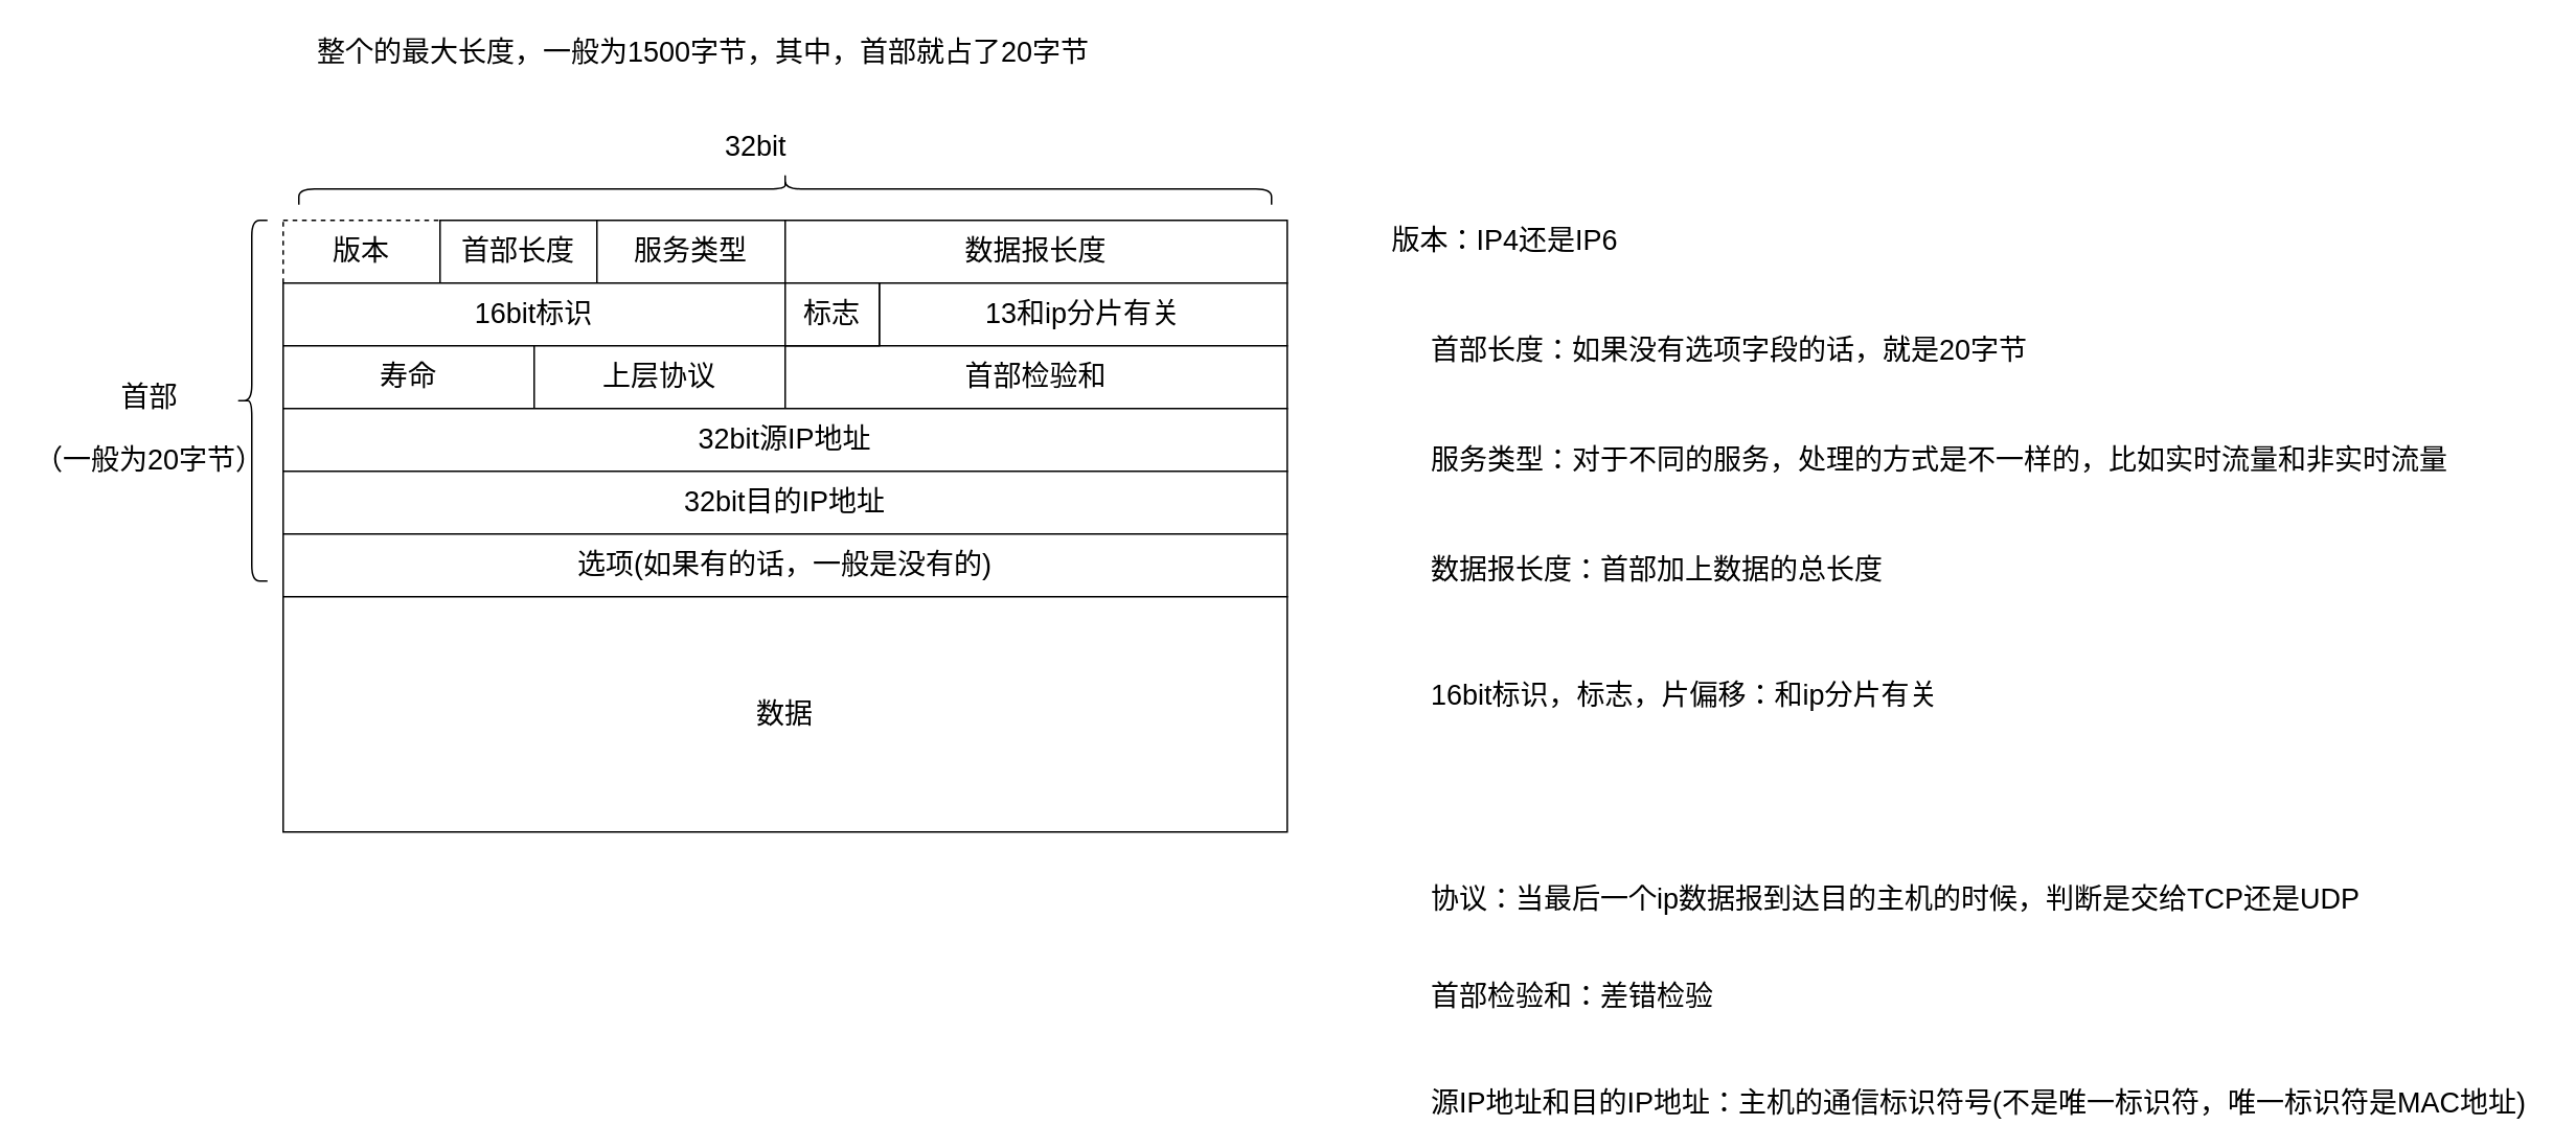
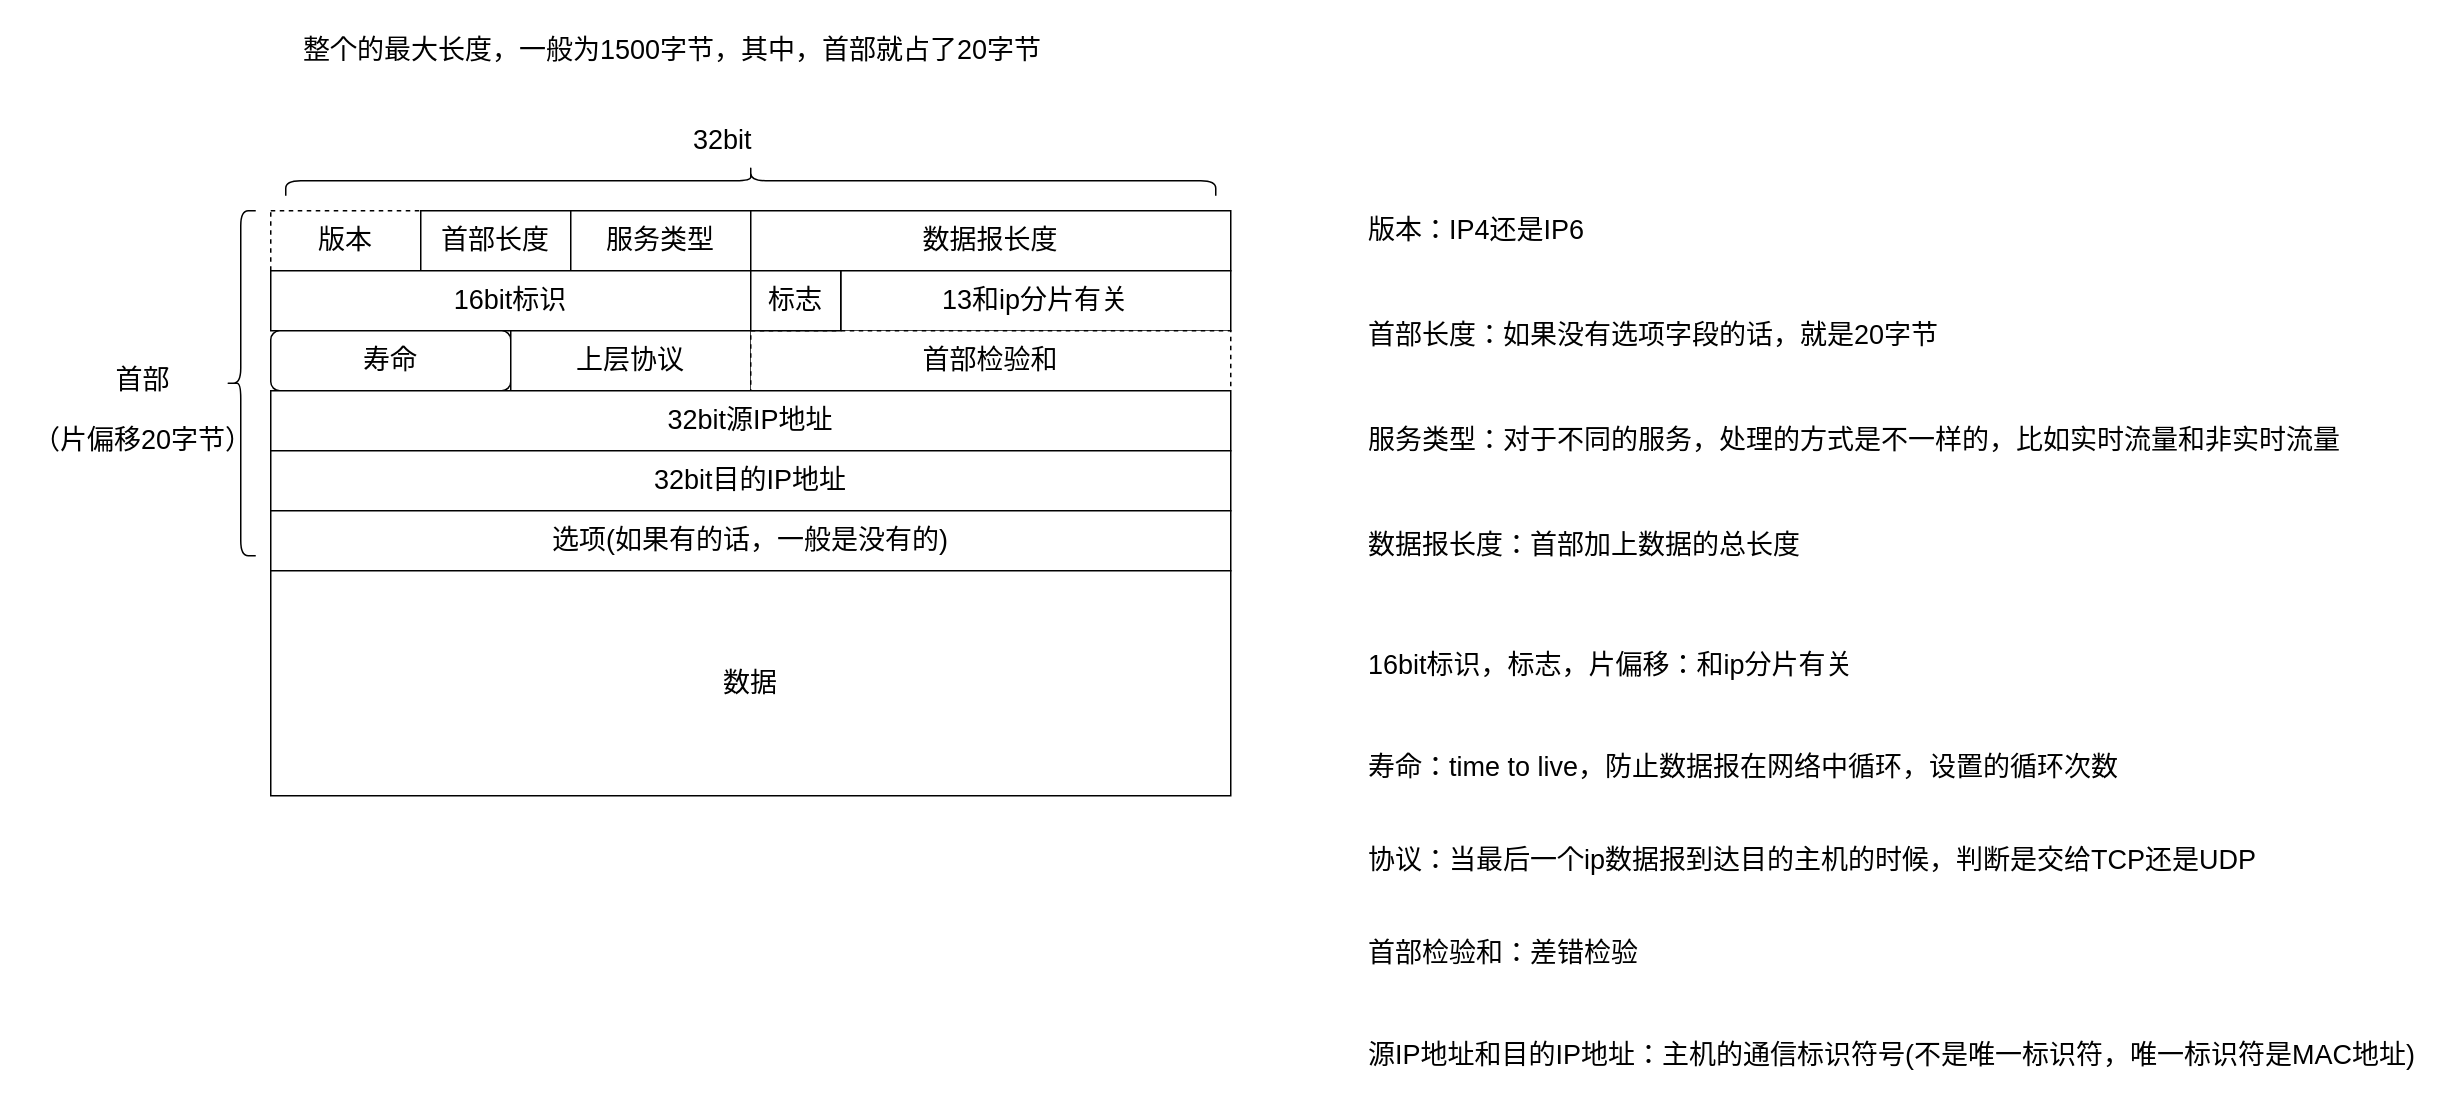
  <mxCell id="0" />
  <mxCell id="1" parent="0" />
  <mxCell id="2" value="版本" style="rounded=0;whiteSpace=wrap;html=1;fontSize=18;dashed=1;" vertex="1" parent="1"><mxGeometry x="180" y="140" width="100" height="40" as="geometry" /></mxCell>
  <mxCell id="3" value="首部长度" style="rounded=0;whiteSpace=wrap;html=1;fontSize=18;" vertex="1" parent="1"><mxGeometry x="280" y="140" width="100" height="40" as="geometry" /></mxCell>
  <mxCell id="4" value="服务类型" style="rounded=0;whiteSpace=wrap;html=1;fontSize=18;" vertex="1" parent="1"><mxGeometry x="380" y="140" width="120" height="40" as="geometry" /></mxCell>
  <mxCell id="5" value="数据报长度" style="rounded=0;whiteSpace=wrap;html=1;fontSize=18;" vertex="1" parent="1"><mxGeometry x="500" y="140" width="320" height="40" as="geometry" /></mxCell>
  <mxCell id="6" value="16bit标识" style="rounded=0;whiteSpace=wrap;html=1;fontSize=18;" vertex="1" parent="1"><mxGeometry x="180" y="180" width="320" height="40" as="geometry" /></mxCell>
  <mxCell id="7" value="13和ip分片有关" style="rounded=0;whiteSpace=wrap;html=1;fontSize=18;" vertex="1" parent="1"><mxGeometry x="560" y="180" width="260" height="40" as="geometry" /></mxCell>
- <mxCell id="8" value="寿命" style="rounded=0;whiteSpace=wrap;html=1;fontSize=18;" vertex="1" parent="1"><mxGeometry x="180" y="220" width="160" height="40" as="geometry" /></mxCell>
+ <mxCell id="8" value="寿命" style="whiteSpace=wrap;html=1;fontSize=18;rounded=1;" vertex="1" parent="1"><mxGeometry x="180" y="220" width="160" height="40" as="geometry" /></mxCell>
  <mxCell id="9" value="上层协议" style="rounded=0;whiteSpace=wrap;html=1;fontSize=18;" vertex="1" parent="1"><mxGeometry x="340" y="220" width="160" height="40" as="geometry" /></mxCell>
- <mxCell id="10" value="首部检验和" style="rounded=0;whiteSpace=wrap;html=1;fontSize=18;" vertex="1" parent="1"><mxGeometry x="500" y="220" width="320" height="40" as="geometry" /></mxCell>
+ <mxCell id="10" value="首部检验和" style="rounded=0;whiteSpace=wrap;html=1;fontSize=18;dashed=1;" vertex="1" parent="1"><mxGeometry x="500" y="220" width="320" height="40" as="geometry" /></mxCell>
  <mxCell id="11" value="32bit源IP地址" style="rounded=0;whiteSpace=wrap;html=1;fontSize=18;" vertex="1" parent="1"><mxGeometry x="180" y="260" width="640" height="40" as="geometry" /></mxCell>
  <mxCell id="12" value="32bit目的IP地址" style="rounded=0;whiteSpace=wrap;html=1;fontSize=18;" vertex="1" parent="1"><mxGeometry x="180" y="300" width="640" height="40" as="geometry" /></mxCell>
  <mxCell id="13" value="选项(如果有的话，一般是没有的)" style="rounded=0;whiteSpace=wrap;html=1;fontSize=18;" vertex="1" parent="1"><mxGeometry x="180" y="340" width="640" height="40" as="geometry" /></mxCell>
  <mxCell id="14" value="数据" style="rounded=0;whiteSpace=wrap;html=1;fontSize=18;" vertex="1" parent="1"><mxGeometry x="180" y="380" width="640" height="150" as="geometry" /></mxCell>
  <mxCell id="15" value="标志" style="rounded=0;whiteSpace=wrap;html=1;fontSize=18;" vertex="1" parent="1"><mxGeometry x="500" y="180" width="60" height="40" as="geometry" /></mxCell>
  <mxCell id="16" value="" style="shape=curlyBracket;whiteSpace=wrap;html=1;rounded=1;fontSize=18;" vertex="1" parent="1"><mxGeometry x="150" y="140" width="20" height="230" as="geometry" /></mxCell>
  <mxCell id="17" value="首部" style="text;html=1;resizable=0;points=[];autosize=1;align=left;verticalAlign=top;spacingTop=-4;fontSize=18;" vertex="1" parent="1"><mxGeometry x="75" y="240" width="50" height="20" as="geometry" /></mxCell>
  <mxCell id="18" value="" style="shape=curlyBracket;whiteSpace=wrap;html=1;rounded=1;fontSize=18;direction=south;" vertex="1" parent="1"><mxGeometry x="190" y="110" width="620" height="20" as="geometry" /></mxCell>
  <mxCell id="19" value="32bit" style="text;html=1;resizable=0;points=[];autosize=1;align=left;verticalAlign=top;spacingTop=-4;fontSize=18;" vertex="1" parent="1"><mxGeometry x="460" y="80" width="50" height="20" as="geometry" /></mxCell>
- <mxCell id="20" value="（一般为20字节）" style="text;html=1;resizable=0;points=[];autosize=1;align=left;verticalAlign=top;spacingTop=-4;fontSize=18;" vertex="1" parent="1"><mxGeometry x="20" y="280" width="160" height="20" as="geometry" /></mxCell>
+ <mxCell id="20" value="（片偏移20字节）" style="text;html=1;resizable=0;points=[];autosize=1;align=left;verticalAlign=top;spacingTop=-4;fontSize=18;" vertex="1" parent="1"><mxGeometry x="20" y="280" width="160" height="20" as="geometry" /></mxCell>
  <mxCell id="21" value="整个的最大长度，一般为1500字节，其中，首部就占了20字节" style="text;html=1;resizable=0;points=[];autosize=1;align=left;verticalAlign=top;spacingTop=-4;fontSize=18;" vertex="1" parent="1"><mxGeometry x="200" y="20" width="510" height="20" as="geometry" /></mxCell>
- <mxCell id="22" value="版本：IP4还是IP6" style="text;html=1;resizable=0;points=[];autosize=1;align=left;verticalAlign=top;spacingTop=-4;fontSize=18;" vertex="1" parent="1"><mxGeometry x="885" y="140" width="160" height="20" as="geometry" /></mxCell>
+ <mxCell id="22" value="版本：IP4还是IP6" style="text;html=1;resizable=0;points=[];autosize=1;align=left;verticalAlign=top;spacingTop=-4;fontSize=18;" vertex="1" parent="1"><mxGeometry x="910" y="140" width="160" height="20" as="geometry" /></mxCell>
  <mxCell id="23" value="首部长度：如果没有选项字段的话，就是20字节&lt;br&gt;" style="text;html=1;resizable=0;points=[];autosize=1;align=left;verticalAlign=top;spacingTop=-4;fontSize=18;" vertex="1" parent="1"><mxGeometry x="910" y="210" width="400" height="20" as="geometry" /></mxCell>
  <mxCell id="24" value="服务类型：对于不同的服务，处理的方式是不一样的，比如实时流量和非实时流量" style="text;html=1;resizable=0;points=[];autosize=1;align=left;verticalAlign=top;spacingTop=-4;fontSize=18;" vertex="1" parent="1"><mxGeometry x="910" y="280" width="660" height="20" as="geometry" /></mxCell>
  <mxCell id="25" value="数据报长度：首部加上数据的总长度" style="text;html=1;resizable=0;points=[];autosize=1;align=left;verticalAlign=top;spacingTop=-4;fontSize=18;" vertex="1" parent="1"><mxGeometry x="910" y="350" width="300" height="20" as="geometry" /></mxCell>
  <mxCell id="26" value="16bit标识，标志，片偏移：和ip分片有关" style="text;html=1;resizable=0;points=[];autosize=1;align=left;verticalAlign=top;spacingTop=-4;fontSize=18;" vertex="1" parent="1"><mxGeometry x="910" y="430" width="340" height="20" as="geometry" /></mxCell>
+ <mxCell id="27" value="寿命：time to live，防止数据报在网络中循环，设置的循环次数" style="text;html=1;resizable=0;points=[];autosize=1;align=left;verticalAlign=top;spacingTop=-4;fontSize=18;" vertex="1" parent="1"><mxGeometry x="910" y="498" width="520" height="20" as="geometry" /></mxCell>
  <mxCell id="28" value="协议：当最后一个ip数据报到达目的主机的时候，判断是交给TCP还是UDP" style="text;html=1;resizable=0;points=[];autosize=1;align=left;verticalAlign=top;spacingTop=-4;fontSize=18;" vertex="1" parent="1"><mxGeometry x="910" y="560" width="610" height="20" as="geometry" /></mxCell>
  <mxCell id="29" value="首部检验和：差错检验" style="text;html=1;resizable=0;points=[];autosize=1;align=left;verticalAlign=top;spacingTop=-4;fontSize=18;" vertex="1" parent="1"><mxGeometry x="910" y="622" width="200" height="20" as="geometry" /></mxCell>
  <mxCell id="30" value="源IP地址和目的IP地址：主机的通信标识符号(不是唯一标识符，唯一标识符是MAC地址)" style="text;html=1;resizable=0;points=[];autosize=1;align=left;verticalAlign=top;spacingTop=-4;fontSize=18;" vertex="1" parent="1"><mxGeometry x="910" y="690" width="710" height="20" as="geometry" /></mxCell>
